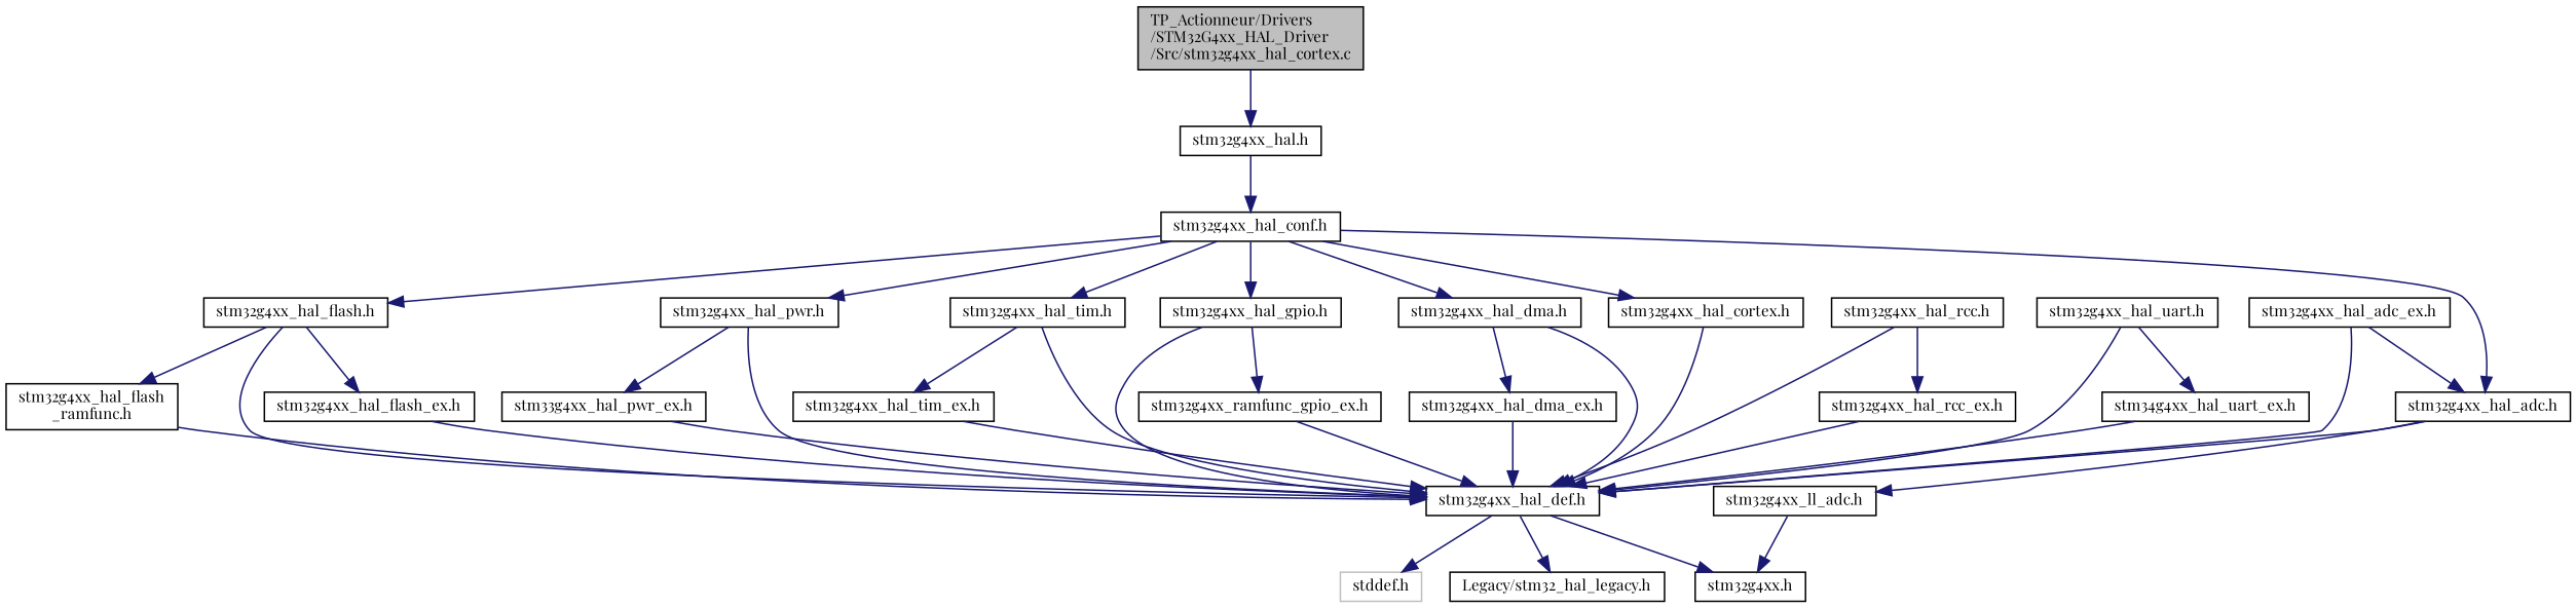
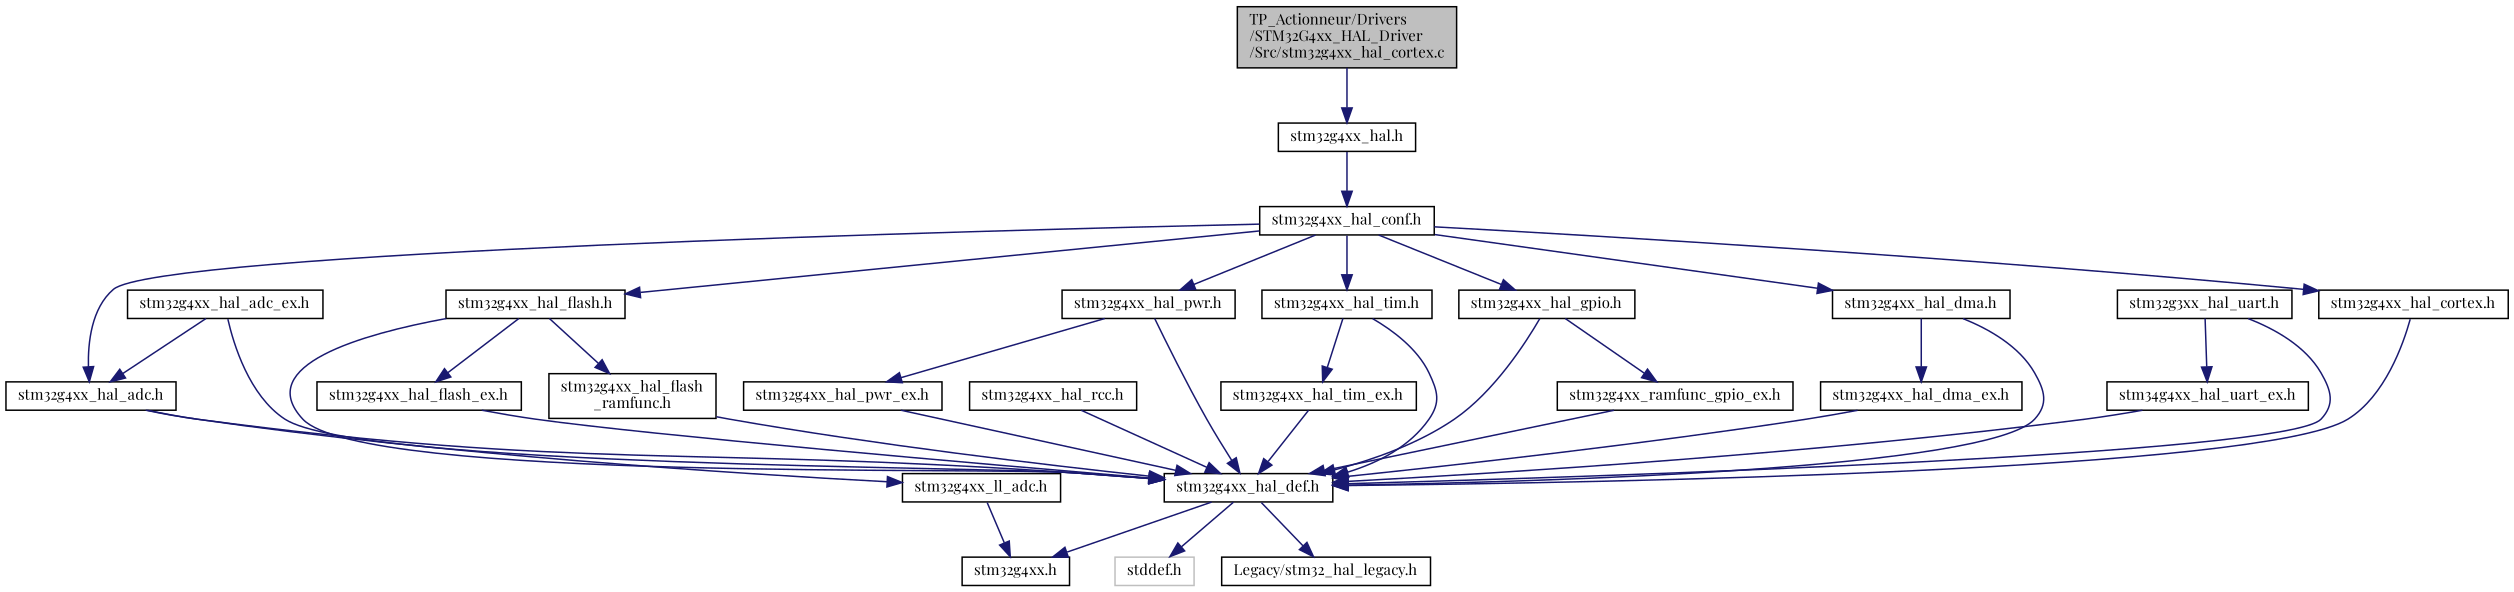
  digraph {
    fontname="Playfair Display"
    node [color=black fillcolor=white fontname="Playfair Display" fontsize=10 shape=record style=filled]
    edge [color=midnightblue fontname="Playfair Display" fontsize=10 labelfontname=Helvetica labelfontsize=10 style=solid]
    n1 [fillcolor=grey75 fontcolor=black height=0.2 label="TP_Actionneur/Drivers\l/STM32G4xx_HAL_Driver\l/Src/stm32g4xx_hal_cortex.c" width=0.4]
    n2 [height=0.2 label="stm32g4xx_hal.h" width=0.4]
    n3 [height=0.2 label="stm32g4xx_hal_conf.h" width=0.4]
    n4 [height=0.2 label="stm32g4xx_hal_gpio.h" width=0.4]
    n5 [height=0.2 label="stm32g4xx_hal_dma.h" width=0.4]
    n6 [height=0.2 label="stm32g4xx_hal_cortex.h" width=0.4]
    n7 [height=0.2 label="stm32g4xx_hal_adc.h" width=0.4]
    n8 [height=0.2 label="stm32g4xx_hal_flash.h" width=0.4]
    n9 [height=0.2 label="stm32g4xx_hal_pwr.h" width=0.4]
    n10 [height=0.2 label="stm32g4xx_hal_tim.h" width=0.4]
    n11 [height=0.2 label="stm32g4xx_hal_rcc.h" width=0.4]
    n12 [height=0.2 label="stm32g4xx_hal_def.h" width=0.4]
-   n13 [height=0.2 label="stm32g4xx_hal_rcc_ex.h" width=0.4]
    n14 [height=0.2 label="stm32g4xx_ramfunc_gpio_ex.h" width=0.4]
    n15 [height=0.2 label="stm32g4xx_hal_dma_ex.h" width=0.4]
    n16 [height=0.2 label="stm32g4xx_ll_adc.h" width=0.4]
    n17 [height=0.2 label="stm32g4xx_hal_flash_ex.h" width=0.4]
    n18 [height=0.2 label="stm32g4xx_hal_flash\l_ramfunc.h" width=0.4]
-   n19 [height=0.2 label="stm33g4xx_hal_pwr_ex.h" width=0.4]
+   n19 [height=0.2 label="stm32g4xx_hal_pwr_ex.h" width=0.4]
    n20 [height=0.2 label="stm32g4xx_hal_tim_ex.h" width=0.4]
-   n21 [height=0.2 label="stm32g4xx_hal_uart.h" width=0.4]
+   n21 [height=0.2 label="stm32g3xx_hal_uart.h" width=0.4]
    n22 [height=0.2 label="stm34g4xx_hal_uart_ex.h" width=0.4]
    n23 [height=0.2 label="stm32g4xx.h" width=0.4]
    n24 [height=0.2 label="Legacy/stm32_hal_legacy.h" width=0.4]
    n25 [color=grey75 height=0.2 label="stddef.h" width=0.4]
    n26 [height=0.2 label="stm32g4xx_hal_adc_ex.h" width=0.4]
    n1 -> n2
    n2 -> n3
    n3 -> n4
    n3 -> n5
    n3 -> n6
    n3 -> n7
    n3 -> n8
    n3 -> n9
    n3 -> n10
    n4 -> n12
    n4 -> n14
    n5 -> n12
    n5 -> n15
    n6 -> n12
    n7 -> n12
    n7 -> n16
    n8 -> n12
    n8 -> n17
    n8 -> n18
    n9 -> n12
    n9 -> n19
    n10 -> n12
    n10 -> n20
    n11 -> n12
-   n11 -> n13
    n12 -> n23
    n12 -> n24
    n12 -> n25
-   n13 -> n12
    n14 -> n12
    n15 -> n12
    n16 -> n23
    n17 -> n12
    n18 -> n12
    n19 -> n12
    n20 -> n12
    n21 -> n12
    n21 -> n22
    n22 -> n12
    n26 -> n7
    n26 -> n12
  }
